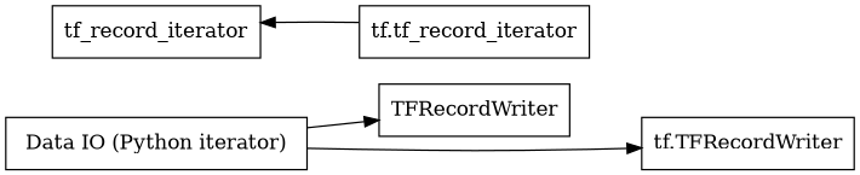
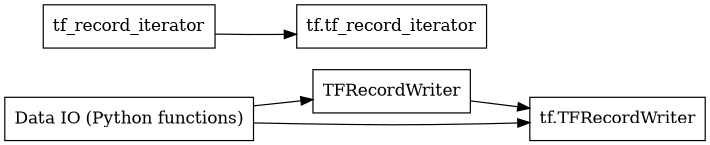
  digraph {
    rankdir=LR
    node [shape=box]
-   "Data IO (Python functions)" [label="Data IO (Python iterator)"]
+   "Data IO (Python functions)"
    TFRecordWriter
    "tf.TFRecordWriter"
    tf_record_iterator
    "tf.tf_record_iterator"
    "Data IO (Python functions)" -> TFRecordWriter
    "Data IO (Python functions)" -> "tf.TFRecordWriter"
-   "tf.tf_record_iterator" -> tf_record_iterator
+   TFRecordWriter -> "tf.TFRecordWriter"
+   tf_record_iterator -> "tf.tf_record_iterator"
  }
